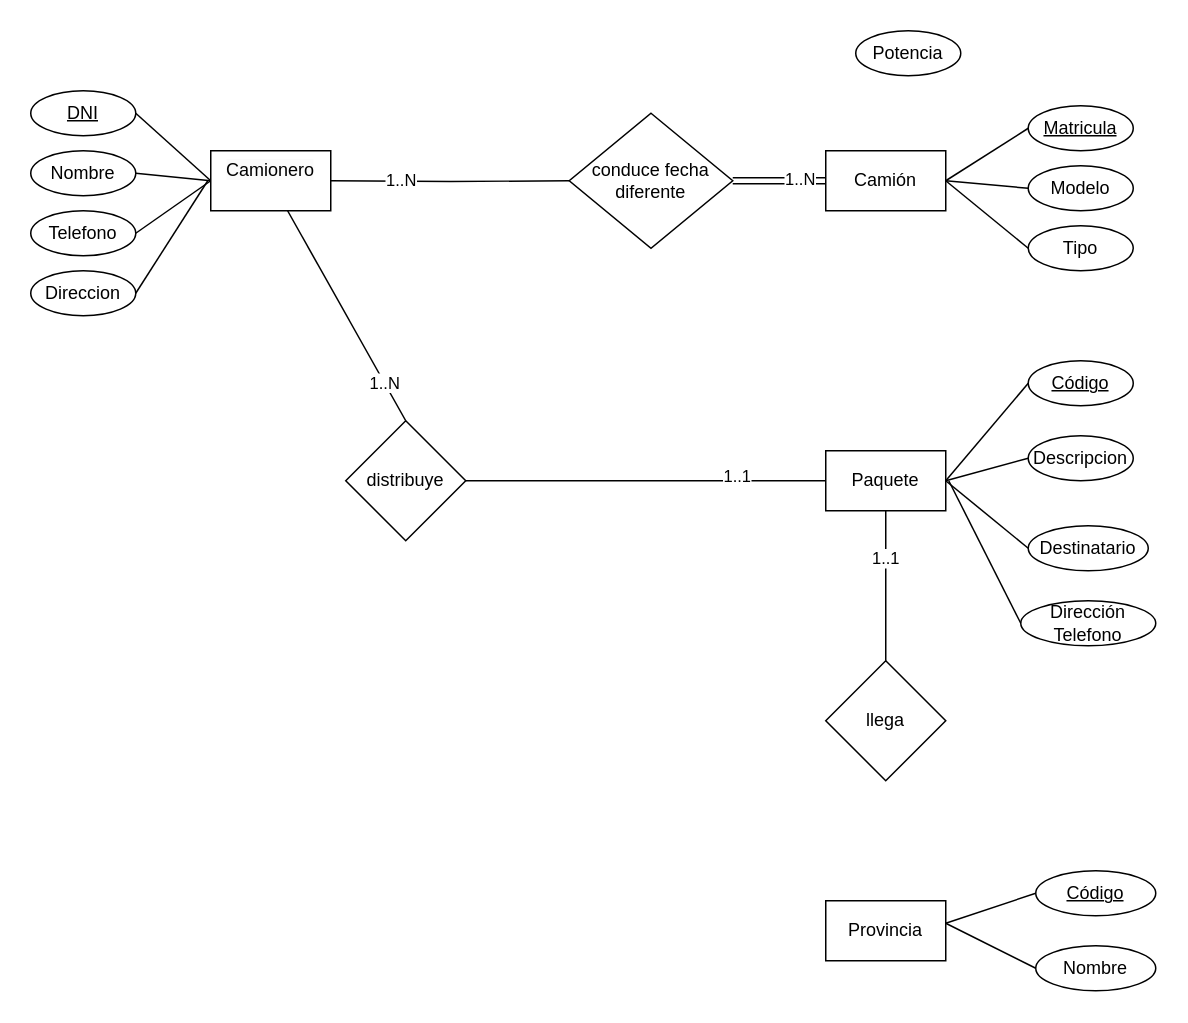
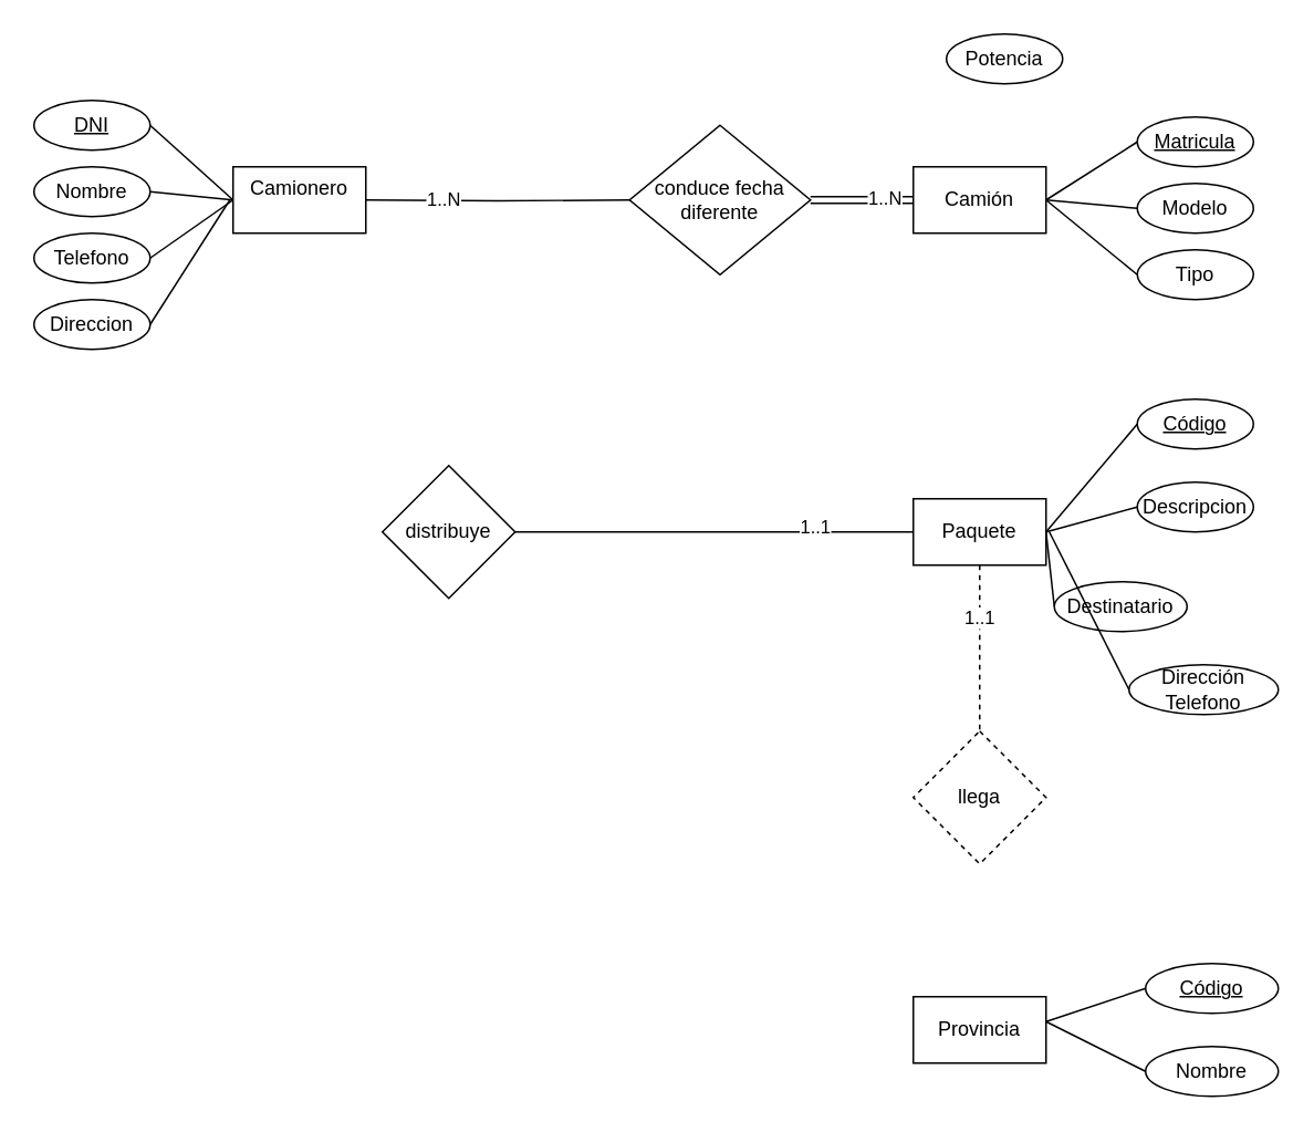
  <mxCell id="0" />
  <mxCell id="1" parent="0" />
- <mxCell id="2" value="" style="edgeStyle=orthogonalEdgeStyle;rounded=0;orthogonalLoop=1;jettySize=auto;html=1;endArrow=none;endFill=0;exitX=0.5;exitY=1;exitDx=0;exitDy=0;" edge="1" parent="1" source="42" target="36"><mxGeometry relative="1" as="geometry"><mxPoint x="590" y="360" as="sourcePoint" /></mxGeometry></mxCell>
+ <mxCell id="2" value="" style="edgeStyle=orthogonalEdgeStyle;rounded=0;orthogonalLoop=1;jettySize=auto;html=1;endArrow=none;endFill=0;exitX=0.5;exitY=1;exitDx=0;exitDy=0;dashed=1;" edge="1" parent="1" source="42" target="36"><mxGeometry relative="1" as="geometry"><mxPoint x="590" y="360" as="sourcePoint" /></mxGeometry></mxCell>
  <mxCell id="3" value="1..1" style="edgeLabel;html=1;align=center;verticalAlign=middle;resizable=0;points=[];" vertex="1" connectable="0" parent="2"><mxGeometry x="-0.375" y="-1" relative="1" as="geometry"><mxPoint as="offset" /></mxGeometry></mxCell>
  <mxCell id="4" value="" style="edgeStyle=orthogonalEdgeStyle;rounded=0;orthogonalLoop=1;jettySize=auto;html=1;endArrow=none;endFill=0;" edge="1" parent="1" target="39"><mxGeometry relative="1" as="geometry"><mxPoint x="220" y="120" as="sourcePoint" /></mxGeometry></mxCell>
  <mxCell id="5" value="1..N" style="edgeLabel;html=1;align=center;verticalAlign=middle;resizable=0;points=[];" vertex="1" connectable="0" parent="4"><mxGeometry x="-0.425" y="1" relative="1" as="geometry"><mxPoint as="offset" /></mxGeometry></mxCell>
  <mxCell id="6" value="&lt;u&gt;DNI&lt;/u&gt;" style="ellipse;whiteSpace=wrap;html=1;" vertex="1" parent="1"><mxGeometry x="20" y="60" width="70" height="30" as="geometry" /></mxCell>
  <mxCell id="7" value="Nombre" style="ellipse;whiteSpace=wrap;html=1;" vertex="1" parent="1"><mxGeometry x="20" y="100" width="70" height="30" as="geometry" /></mxCell>
  <mxCell id="8" value="Telefono" style="ellipse;whiteSpace=wrap;html=1;" vertex="1" parent="1"><mxGeometry x="20" y="140" width="70" height="30" as="geometry" /></mxCell>
  <mxCell id="9" value="Direccion" style="ellipse;whiteSpace=wrap;html=1;" vertex="1" parent="1"><mxGeometry x="20" y="180" width="70" height="30" as="geometry" /></mxCell>
  <mxCell id="10" value="&lt;u&gt;Código&lt;/u&gt;" style="ellipse;whiteSpace=wrap;html=1;" vertex="1" parent="1"><mxGeometry x="685" y="240" width="70" height="30" as="geometry" /></mxCell>
  <mxCell id="11" value="Descripcion" style="ellipse;whiteSpace=wrap;html=1;" vertex="1" parent="1"><mxGeometry x="685" y="290" width="70" height="30" as="geometry" /></mxCell>
- <mxCell id="12" value="Destinatario" style="ellipse;whiteSpace=wrap;html=1;" vertex="1" parent="1"><mxGeometry x="685" y="350" width="80" height="30" as="geometry" /></mxCell>
+ <mxCell id="12" value="Destinatario" style="ellipse;whiteSpace=wrap;html=1;" vertex="1" parent="1"><mxGeometry x="635" y="350" width="80" height="30" as="geometry" /></mxCell>
  <mxCell id="13" value="Dirección&lt;div&gt;Telefono&lt;/div&gt;" style="ellipse;whiteSpace=wrap;html=1;" vertex="1" parent="1"><mxGeometry x="680" y="400" width="90" height="30" as="geometry" /></mxCell>
  <mxCell id="14" value="&lt;u&gt;Código&lt;/u&gt;" style="ellipse;whiteSpace=wrap;html=1;" vertex="1" parent="1"><mxGeometry x="690" y="580" width="80" height="30" as="geometry" /></mxCell>
  <mxCell id="15" value="Nombre" style="ellipse;whiteSpace=wrap;html=1;" vertex="1" parent="1"><mxGeometry x="690" y="630" width="80" height="30" as="geometry" /></mxCell>
  <mxCell id="16" value="&lt;u&gt;Matricula&lt;/u&gt;" style="ellipse;whiteSpace=wrap;html=1;" vertex="1" parent="1"><mxGeometry x="685" y="70" width="70" height="30" as="geometry" /></mxCell>
  <mxCell id="17" value="Modelo" style="ellipse;whiteSpace=wrap;html=1;" vertex="1" parent="1"><mxGeometry x="685" y="110" width="70" height="30" as="geometry" /></mxCell>
  <mxCell id="18" value="Tipo" style="ellipse;whiteSpace=wrap;html=1;" vertex="1" parent="1"><mxGeometry x="685" y="150" width="70" height="30" as="geometry" /></mxCell>
  <mxCell id="19" value="Potencia" style="ellipse;whiteSpace=wrap;html=1;" vertex="1" parent="1"><mxGeometry x="570" y="20" width="70" height="30" as="geometry" /></mxCell>
  <mxCell id="20" value="" style="endArrow=none;html=1;rounded=0;exitX=1;exitY=0.5;exitDx=0;exitDy=0;entryX=0;entryY=0.5;entryDx=0;entryDy=0;" edge="1" parent="1" source="6"><mxGeometry width="50" height="50" relative="1" as="geometry"><mxPoint x="390" y="320" as="sourcePoint" /><mxPoint x="140" y="120" as="targetPoint" /></mxGeometry></mxCell>
  <mxCell id="21" value="" style="endArrow=none;html=1;rounded=0;exitX=1;exitY=0.5;exitDx=0;exitDy=0;" edge="1" parent="1" source="7"><mxGeometry width="50" height="50" relative="1" as="geometry"><mxPoint x="100" y="85" as="sourcePoint" /><mxPoint x="140" y="120" as="targetPoint" /></mxGeometry></mxCell>
  <mxCell id="22" value="" style="endArrow=none;html=1;rounded=0;exitX=1;exitY=0.5;exitDx=0;exitDy=0;" edge="1" parent="1" source="8"><mxGeometry width="50" height="50" relative="1" as="geometry"><mxPoint x="100" y="125" as="sourcePoint" /><mxPoint x="140" y="120" as="targetPoint" /></mxGeometry></mxCell>
  <mxCell id="23" value="" style="endArrow=none;html=1;rounded=0;exitX=1;exitY=0.5;exitDx=0;exitDy=0;" edge="1" parent="1" source="9"><mxGeometry width="50" height="50" relative="1" as="geometry"><mxPoint x="100" y="165" as="sourcePoint" /><mxPoint x="138" y="120" as="targetPoint" /></mxGeometry></mxCell>
  <mxCell id="24" value="" style="endArrow=none;html=1;rounded=0;entryX=0;entryY=0.5;entryDx=0;entryDy=0;exitX=1;exitY=0.5;exitDx=0;exitDy=0;" edge="1" parent="1" target="16"><mxGeometry width="50" height="50" relative="1" as="geometry"><mxPoint x="630" y="120" as="sourcePoint" /><mxPoint x="530" y="270" as="targetPoint" /></mxGeometry></mxCell>
  <mxCell id="25" value="" style="endArrow=none;html=1;rounded=0;entryX=0;entryY=0.5;entryDx=0;entryDy=0;" edge="1" parent="1" target="17"><mxGeometry width="50" height="50" relative="1" as="geometry"><mxPoint x="630" y="120" as="sourcePoint" /><mxPoint x="695" y="95" as="targetPoint" /></mxGeometry></mxCell>
  <mxCell id="26" value="" style="endArrow=none;html=1;rounded=0;entryX=0;entryY=0.5;entryDx=0;entryDy=0;exitX=1;exitY=0.5;exitDx=0;exitDy=0;" edge="1" parent="1" target="18"><mxGeometry width="50" height="50" relative="1" as="geometry"><mxPoint x="630" y="120" as="sourcePoint" /><mxPoint x="695" y="135" as="targetPoint" /></mxGeometry></mxCell>
  <mxCell id="27" value="" style="endArrow=none;html=1;rounded=0;exitX=1;exitY=0.5;exitDx=0;exitDy=0;entryX=0;entryY=0.5;entryDx=0;entryDy=0;" edge="1" parent="1" target="10"><mxGeometry width="50" height="50" relative="1" as="geometry"><mxPoint x="630" y="320" as="sourcePoint" /><mxPoint x="530" y="270" as="targetPoint" /></mxGeometry></mxCell>
  <mxCell id="28" value="" style="endArrow=none;html=1;rounded=0;exitX=1;exitY=0.5;exitDx=0;exitDy=0;entryX=0;entryY=0.5;entryDx=0;entryDy=0;" edge="1" parent="1" target="11"><mxGeometry width="50" height="50" relative="1" as="geometry"><mxPoint x="630" y="320" as="sourcePoint" /><mxPoint x="695" y="265" as="targetPoint" /></mxGeometry></mxCell>
  <mxCell id="29" value="" style="endArrow=none;html=1;rounded=0;entryX=0;entryY=0.5;entryDx=0;entryDy=0;" edge="1" parent="1" target="12"><mxGeometry width="50" height="50" relative="1" as="geometry"><mxPoint x="630" y="320" as="sourcePoint" /><mxPoint x="680" y="360" as="targetPoint" /></mxGeometry></mxCell>
  <mxCell id="30" value="" style="endArrow=none;html=1;rounded=0;entryX=0;entryY=0.5;entryDx=0;entryDy=0;" edge="1" parent="1" target="13"><mxGeometry width="50" height="50" relative="1" as="geometry"><mxPoint x="632" y="320" as="sourcePoint" /><mxPoint x="695" y="375" as="targetPoint" /></mxGeometry></mxCell>
  <mxCell id="31" value="" style="endArrow=none;html=1;rounded=0;entryX=0;entryY=0.5;entryDx=0;entryDy=0;exitX=1;exitY=0.5;exitDx=0;exitDy=0;" edge="1" parent="1" target="14"><mxGeometry width="50" height="50" relative="1" as="geometry"><mxPoint x="630" y="615" as="sourcePoint" /><mxPoint x="690" y="475" as="targetPoint" /></mxGeometry></mxCell>
  <mxCell id="32" value="" style="endArrow=none;html=1;rounded=0;entryX=0;entryY=0.5;entryDx=0;entryDy=0;exitX=1;exitY=0.5;exitDx=0;exitDy=0;" edge="1" parent="1" target="15"><mxGeometry width="50" height="50" relative="1" as="geometry"><mxPoint x="630" y="615" as="sourcePoint" /><mxPoint x="690" y="635" as="targetPoint" /></mxGeometry></mxCell>
  <mxCell id="33" style="edgeStyle=orthogonalEdgeStyle;rounded=0;orthogonalLoop=1;jettySize=auto;html=1;entryX=0;entryY=0.5;entryDx=0;entryDy=0;endArrow=none;endFill=0;" edge="1" parent="1" source="35"><mxGeometry relative="1" as="geometry"><mxPoint x="550" y="320" as="targetPoint" /></mxGeometry></mxCell>
  <mxCell id="34" value="1..1" style="edgeLabel;html=1;align=center;verticalAlign=middle;resizable=0;points=[];" vertex="1" connectable="0" parent="33"><mxGeometry x="0.508" y="4" relative="1" as="geometry"><mxPoint as="offset" /></mxGeometry></mxCell>
  <mxCell id="35" value="distribuye" style="rhombus;whiteSpace=wrap;html=1;" vertex="1" parent="1"><mxGeometry x="230" y="280" width="80" height="80" as="geometry" /></mxCell>
- <mxCell id="36" value="llega" style="rhombus;whiteSpace=wrap;html=1;" vertex="1" parent="1"><mxGeometry x="550" y="440" width="80" height="80" as="geometry" /></mxCell>
+ <mxCell id="36" value="llega" style="rhombus;whiteSpace=wrap;html=1;dashed=1;" vertex="1" parent="1"><mxGeometry x="550" y="440" width="80" height="80" as="geometry" /></mxCell>
  <mxCell id="37" style="edgeStyle=orthogonalEdgeStyle;rounded=0;orthogonalLoop=1;jettySize=auto;html=1;endArrow=none;endFill=0;shape=link;" edge="1" parent="1" source="39"><mxGeometry relative="1" as="geometry"><mxPoint x="550" y="120" as="targetPoint" /></mxGeometry></mxCell>
  <mxCell id="38" value="1..N" style="edgeLabel;html=1;align=center;verticalAlign=middle;resizable=0;points=[];" vertex="1" connectable="0" parent="37"><mxGeometry x="0.425" y="2" relative="1" as="geometry"><mxPoint as="offset" /></mxGeometry></mxCell>
  <mxCell id="39" value="conduce fecha diferente" style="rhombus;whiteSpace=wrap;html=1;fillStyle=auto;rounded=0;perimeterSpacing=0;gradientColor=none;linecap=round;" vertex="1" parent="1"><mxGeometry x="379" y="75" width="109" height="90" as="geometry" /></mxCell>
  <mxCell id="40" value="&#10;&lt;span style=&quot;color: rgb(0, 0, 0); font-family: Helvetica; font-size: 12px; font-style: normal; font-variant-ligatures: normal; font-variant-caps: normal; font-weight: 400; letter-spacing: normal; orphans: 2; text-align: center; text-indent: 0px; text-transform: none; widows: 2; word-spacing: 0px; -webkit-text-stroke-width: 0px; white-space: normal; background-color: rgb(251, 251, 251); text-decoration-thickness: initial; text-decoration-style: initial; text-decoration-color: initial; display: inline !important; float: none;&quot;&gt;Camionero&lt;/span&gt;&#10;&#10;" style="rounded=0;whiteSpace=wrap;html=1;" vertex="1" parent="1"><mxGeometry x="140" y="100" width="80" height="40" as="geometry" /></mxCell>
  <mxCell id="41" value="Camión" style="rounded=0;whiteSpace=wrap;html=1;" vertex="1" parent="1"><mxGeometry x="550" y="100" width="80" height="40" as="geometry" /></mxCell>
  <mxCell id="42" value="Paquete" style="rounded=0;whiteSpace=wrap;html=1;" vertex="1" parent="1"><mxGeometry x="550" y="300" width="80" height="40" as="geometry" /></mxCell>
  <mxCell id="43" value="Provincia" style="rounded=0;whiteSpace=wrap;html=1;" vertex="1" parent="1"><mxGeometry x="550" y="600" width="80" height="40" as="geometry" /></mxCell>
- <mxCell id="44" value="" style="endArrow=none;html=1;rounded=0;exitX=0.5;exitY=0;exitDx=0;exitDy=0;" edge="1" parent="1" source="35" target="40"><mxGeometry width="50" height="50" relative="1" as="geometry"><mxPoint x="380" y="430" as="sourcePoint" /><mxPoint x="430" y="380" as="targetPoint" /></mxGeometry></mxCell>
- <mxCell id="45" value="1..N" style="edgeLabel;html=1;align=center;verticalAlign=middle;resizable=0;points=[];" vertex="1" connectable="0" parent="44"><mxGeometry x="-0.643" relative="1" as="geometry"><mxPoint as="offset" /></mxGeometry></mxCell>
